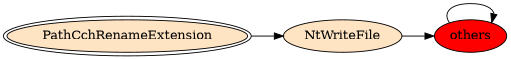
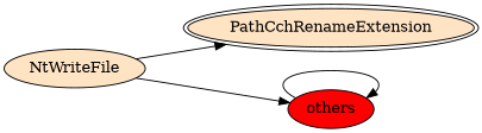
  digraph {
    rankdir=LR
    node [fillcolor=bisque style=filled]
    n1 [label=PathCchRenameExtension peripheries=2]
    n2 [label=NtWriteFile]
    n3 [fillcolor=red label=others]
-   n1 -> n2
+   n2 -> n1
    n2 -> n3
    n3 -> n3
  }
